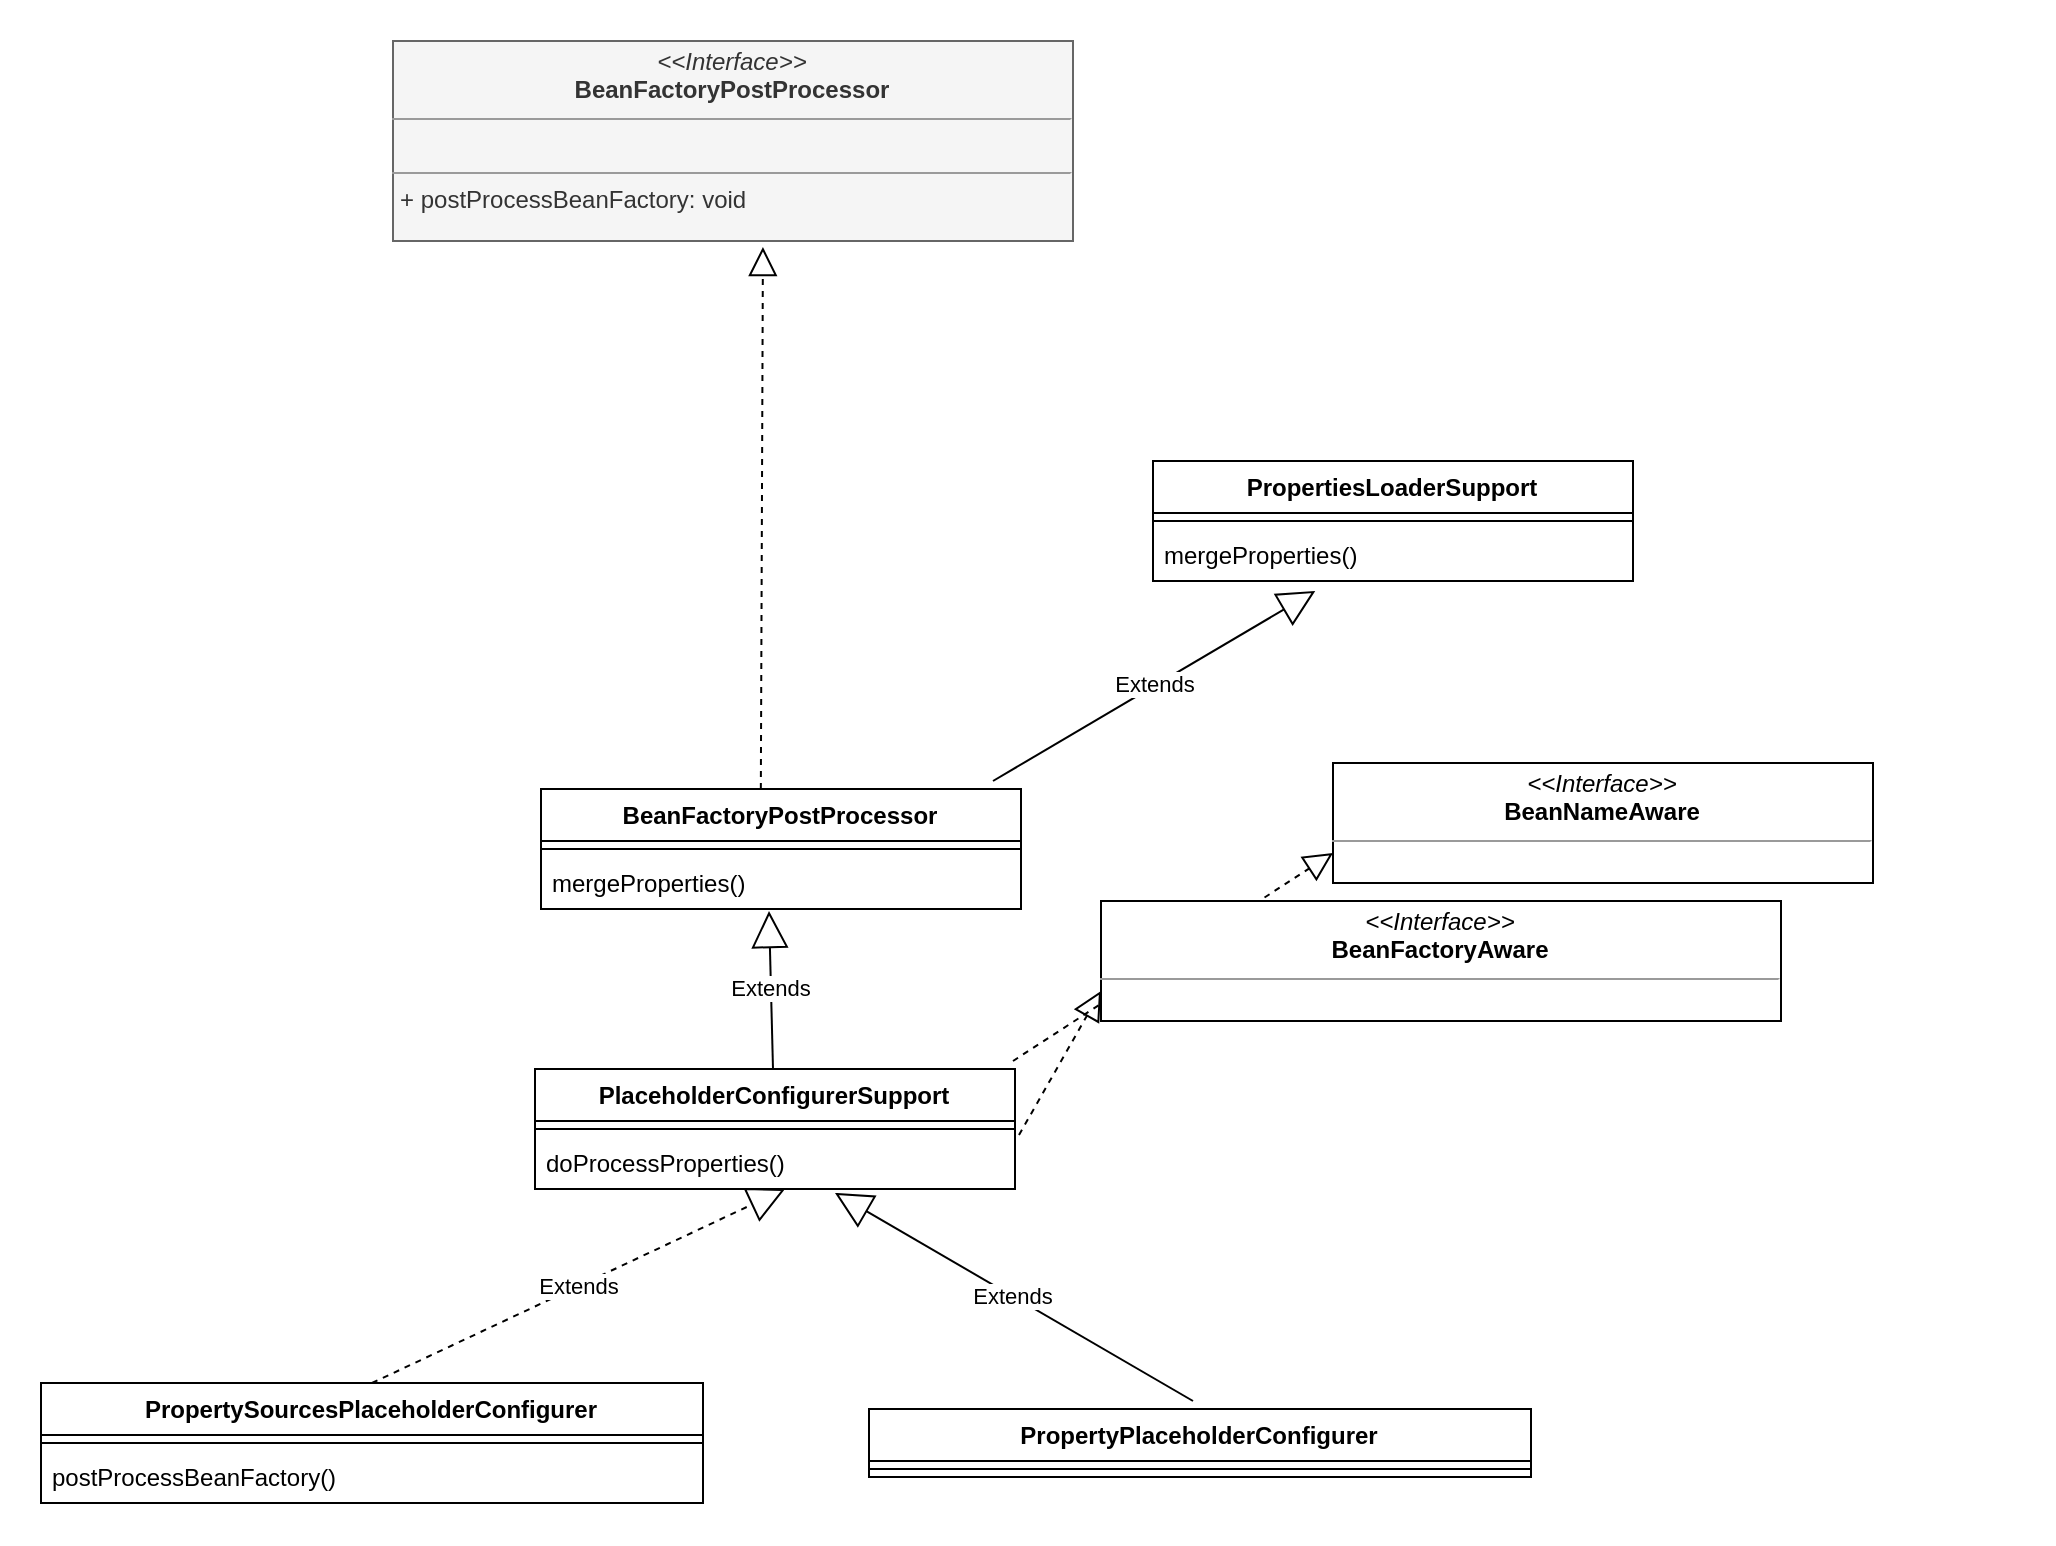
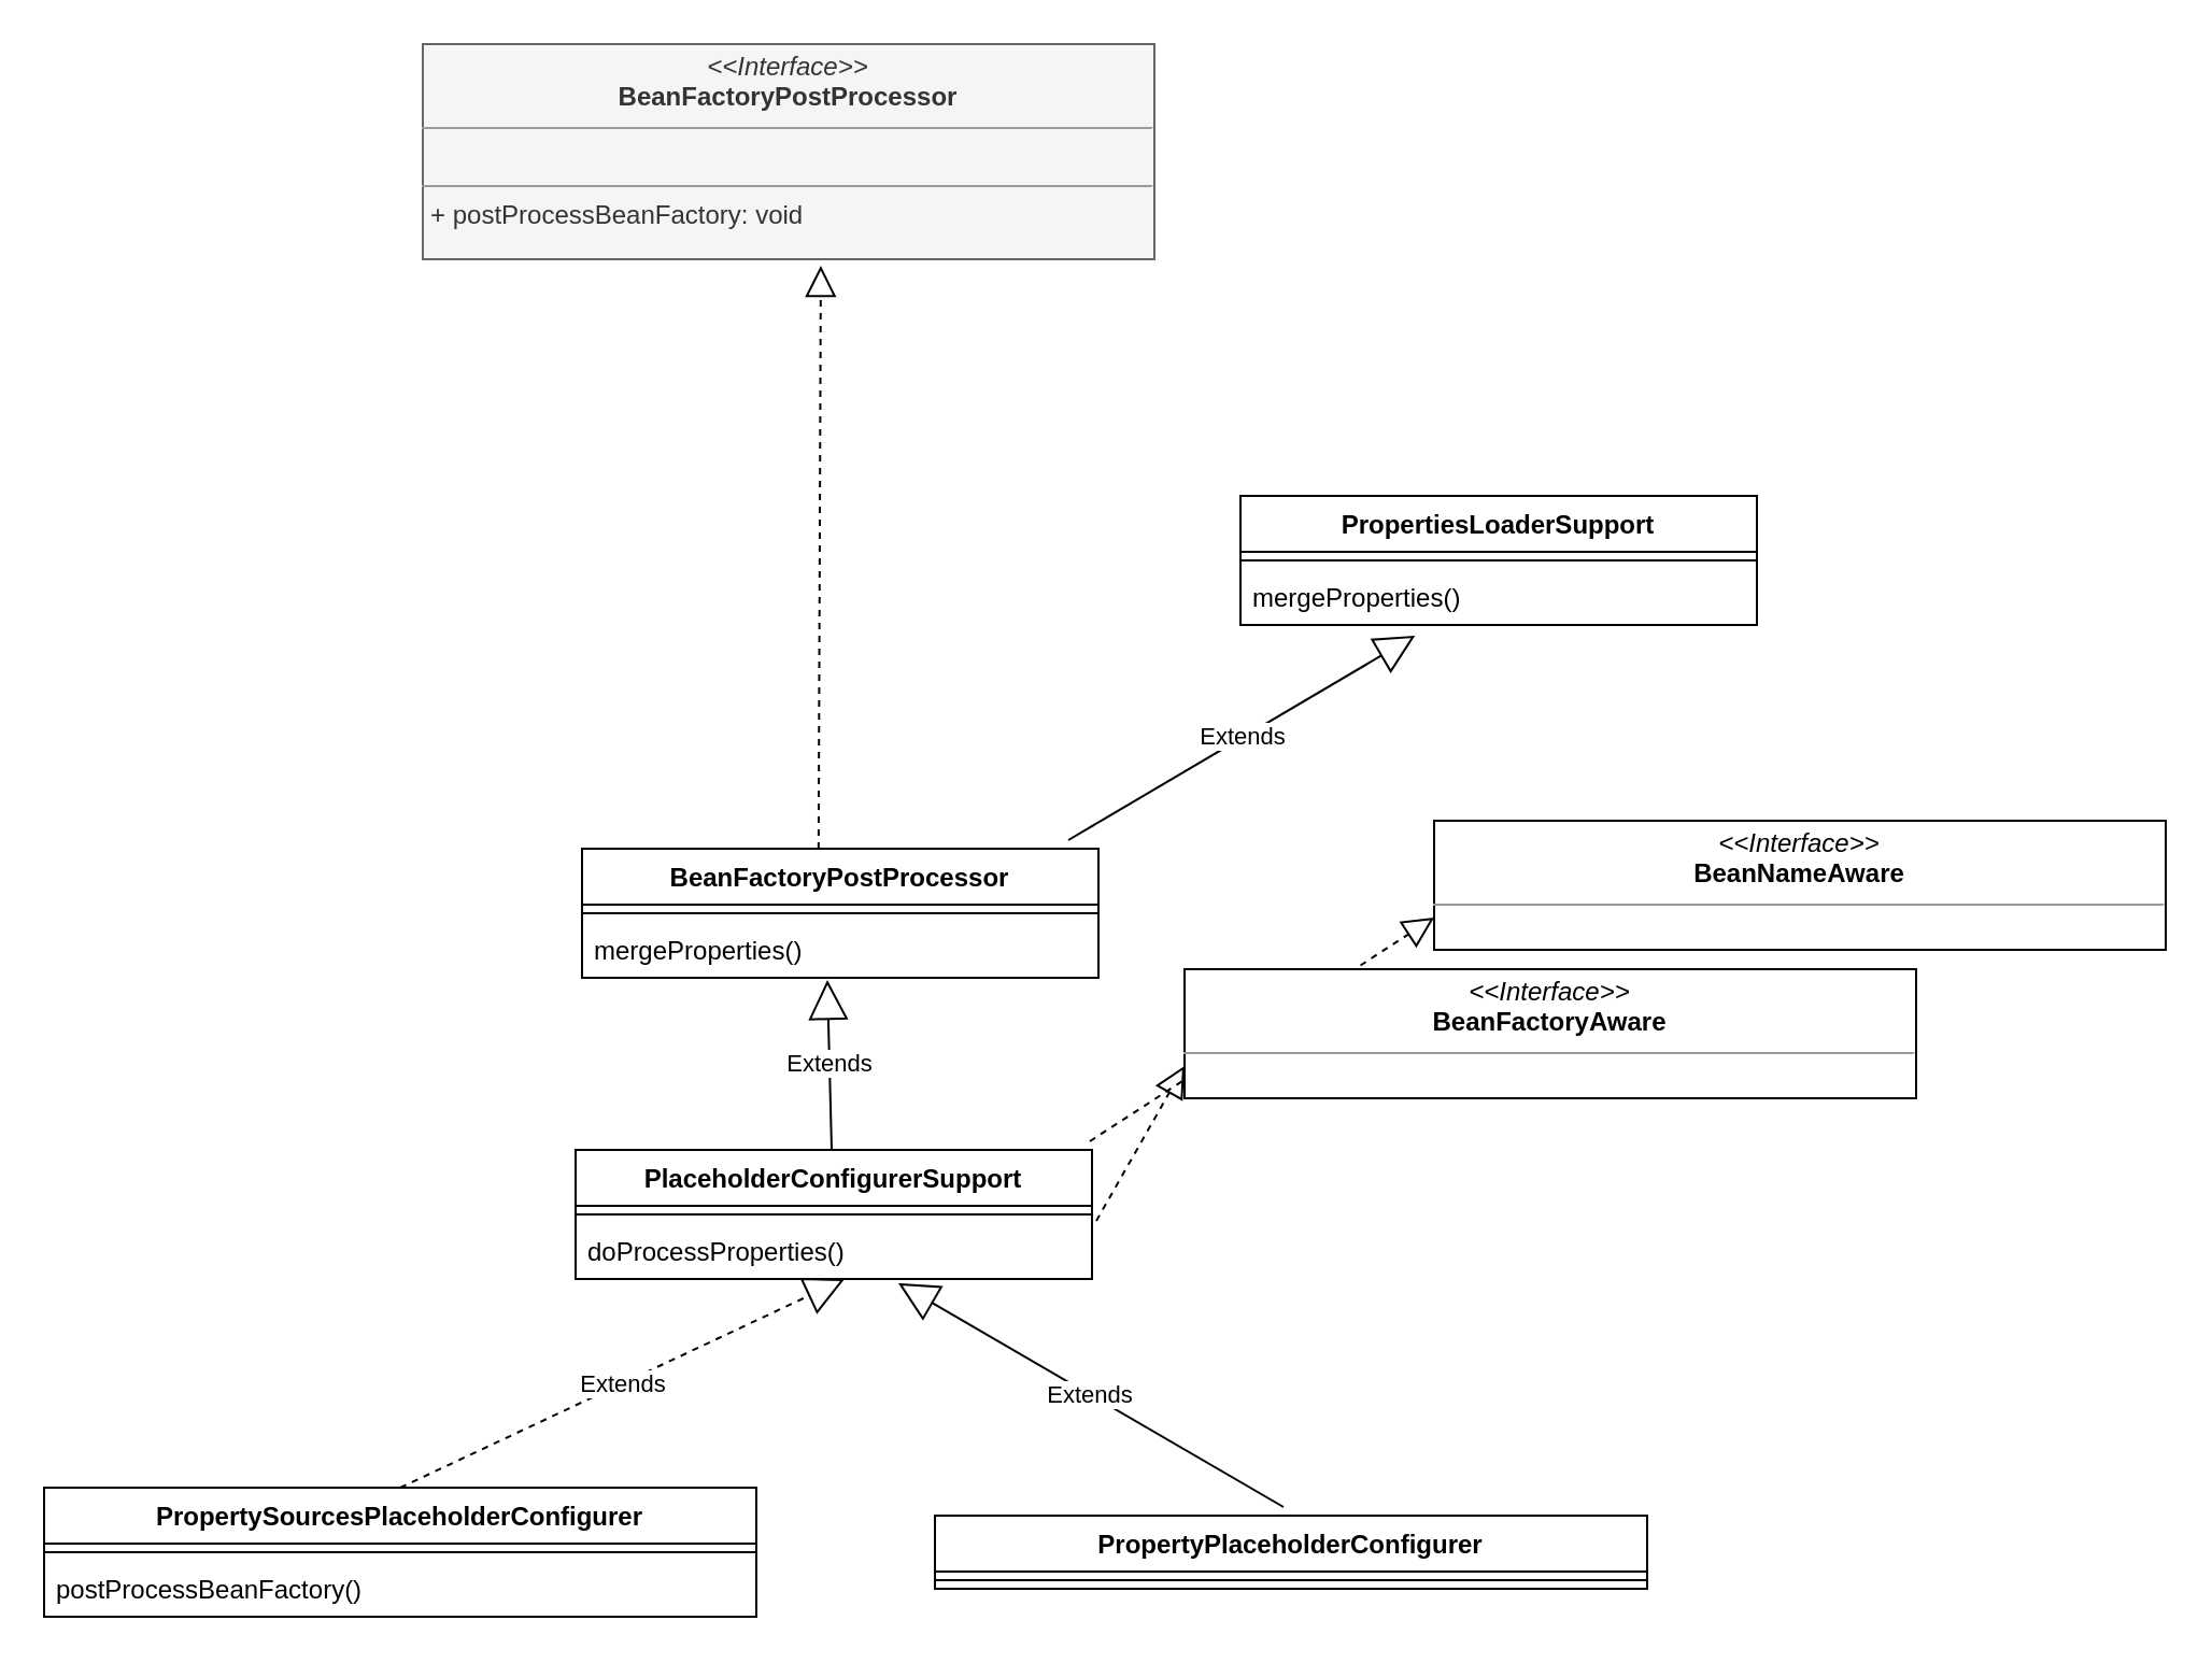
  <mxCell id="0" />
  <mxCell id="1" parent="0" />
  <mxCell id="2" value="PropertiesLoaderSupport" style="swimlane;fontStyle=1;align=center;verticalAlign=top;childLayout=stackLayout;horizontal=1;startSize=26;horizontalStack=0;resizeParent=1;resizeParentMax=0;resizeLast=0;collapsible=1;marginBottom=0;" vertex="1" parent="1"><mxGeometry x="576" y="230" width="240" height="60" as="geometry" /></mxCell>
  <mxCell id="3" value="" style="line;strokeWidth=1;fillColor=none;align=left;verticalAlign=middle;spacingTop=-1;spacingLeft=3;spacingRight=3;rotatable=0;labelPosition=right;points=[];portConstraint=eastwest;" vertex="1" parent="2"><mxGeometry y="26" width="240" height="8" as="geometry" /></mxCell>
  <mxCell id="4" value="mergeProperties()" style="text;strokeColor=none;fillColor=none;align=left;verticalAlign=top;spacingLeft=4;spacingRight=4;overflow=hidden;rotatable=0;points=[[0,0.5],[1,0.5]];portConstraint=eastwest;" vertex="1" parent="2"><mxGeometry y="34" width="240" height="26" as="geometry" /></mxCell>
  <mxCell id="5" value="BeanFactoryPostProcessor" style="swimlane;fontStyle=1;align=center;verticalAlign=top;childLayout=stackLayout;horizontal=1;startSize=26;horizontalStack=0;resizeParent=1;resizeParentMax=0;resizeLast=0;collapsible=1;marginBottom=0;" vertex="1" parent="1"><mxGeometry x="270" y="394" width="240" height="60" as="geometry" /></mxCell>
  <mxCell id="6" value="" style="line;strokeWidth=1;fillColor=none;align=left;verticalAlign=middle;spacingTop=-1;spacingLeft=3;spacingRight=3;rotatable=0;labelPosition=right;points=[];portConstraint=eastwest;" vertex="1" parent="5"><mxGeometry y="26" width="240" height="8" as="geometry" /></mxCell>
  <mxCell id="7" value="mergeProperties()" style="text;strokeColor=none;fillColor=none;align=left;verticalAlign=top;spacingLeft=4;spacingRight=4;overflow=hidden;rotatable=0;points=[[0,0.5],[1,0.5]];portConstraint=eastwest;" vertex="1" parent="5"><mxGeometry y="34" width="240" height="26" as="geometry" /></mxCell>
  <mxCell id="8" value="&lt;p style=&quot;margin: 0px ; margin-top: 4px ; text-align: center&quot;&gt;&lt;i&gt;&amp;lt;&amp;lt;Interface&amp;gt;&amp;gt;&lt;/i&gt;&lt;br&gt;&lt;b&gt;BeanFactoryPostProcessor&lt;/b&gt;&lt;/p&gt;&lt;hr size=&quot;1&quot;&gt;&lt;p style=&quot;margin: 0px ; margin-left: 4px&quot;&gt;&lt;br&gt;&lt;/p&gt;&lt;hr size=&quot;1&quot;&gt;&lt;p style=&quot;margin: 0px ; margin-left: 4px&quot;&gt;+ postProcessBeanFactory: void&lt;br&gt;&lt;/p&gt;" style="verticalAlign=top;align=left;overflow=fill;fontSize=12;fontFamily=Helvetica;html=1;fillColor=#f5f5f5;strokeColor=#666666;fontColor=#333333;" vertex="1" parent="1"><mxGeometry x="196" y="20" width="340" height="100" as="geometry" /></mxCell>
  <mxCell id="9" value="" style="endArrow=block;dashed=1;endFill=0;endSize=12;html=1;entryX=0.544;entryY=1.03;entryDx=0;entryDy=0;entryPerimeter=0;exitX=0.458;exitY=0;exitDx=0;exitDy=0;exitPerimeter=0;" edge="1" parent="1" source="5" target="8"><mxGeometry width="160" relative="1" as="geometry"><mxPoint x="386" y="290" as="sourcePoint" /><mxPoint x="546" y="290" as="targetPoint" /></mxGeometry></mxCell>
  <mxCell id="10" value="Extends" style="endArrow=block;endSize=16;endFill=0;html=1;entryX=0.338;entryY=1.192;entryDx=0;entryDy=0;entryPerimeter=0;" edge="1" parent="1" target="4"><mxGeometry width="160" relative="1" as="geometry"><mxPoint x="496" y="390" as="sourcePoint" /><mxPoint x="646" y="320" as="targetPoint" /></mxGeometry></mxCell>
  <mxCell id="11" value="PlaceholderConfigurerSupport" style="swimlane;fontStyle=1;align=center;verticalAlign=top;childLayout=stackLayout;horizontal=1;startSize=26;horizontalStack=0;resizeParent=1;resizeParentMax=0;resizeLast=0;collapsible=1;marginBottom=0;" vertex="1" parent="1"><mxGeometry x="267" y="534" width="240" height="60" as="geometry" /></mxCell>
  <mxCell id="12" value="" style="line;strokeWidth=1;fillColor=none;align=left;verticalAlign=middle;spacingTop=-1;spacingLeft=3;spacingRight=3;rotatable=0;labelPosition=right;points=[];portConstraint=eastwest;" vertex="1" parent="11"><mxGeometry y="26" width="240" height="8" as="geometry" /></mxCell>
  <mxCell id="13" value="doProcessProperties()" style="text;strokeColor=none;fillColor=none;align=left;verticalAlign=top;spacingLeft=4;spacingRight=4;overflow=hidden;rotatable=0;points=[[0,0.5],[1,0.5]];portConstraint=eastwest;" vertex="1" parent="11"><mxGeometry y="34" width="240" height="26" as="geometry" /></mxCell>
  <mxCell id="14" value="" style="endArrow=block;dashed=1;endFill=0;endSize=12;html=1;entryX=0;entryY=0.75;entryDx=0;entryDy=0;" edge="1" parent="11" target="16"><mxGeometry width="160" relative="1" as="geometry"><mxPoint x="239" y="-4" as="sourcePoint" /><mxPoint x="399" y="-4" as="targetPoint" /></mxGeometry></mxCell>
  <mxCell id="15" value="Extends" style="endArrow=block;endSize=16;endFill=0;html=1;entryX=0.475;entryY=1.038;entryDx=0;entryDy=0;entryPerimeter=0;" edge="1" parent="1" target="7"><mxGeometry width="160" relative="1" as="geometry"><mxPoint x="386" y="534" as="sourcePoint" /><mxPoint x="391" y="456" as="targetPoint" /></mxGeometry></mxCell>
- <mxCell id="16" value="&lt;p style=&quot;margin: 0px ; margin-top: 4px ; text-align: center&quot;&gt;&lt;i&gt;&amp;lt;&amp;lt;Interface&amp;gt;&amp;gt;&lt;/i&gt;&lt;br&gt;&lt;b&gt;BeanNameAware&lt;/b&gt;&lt;/p&gt;&lt;hr size=&quot;1&quot;&gt;&lt;p style=&quot;margin: 0px ; margin-left: 4px&quot;&gt;&lt;br&gt;&lt;/p&gt;&lt;hr size=&quot;1&quot;&gt;&lt;p style=&quot;margin: 0px ; margin-left: 4px&quot;&gt;&lt;br&gt;&lt;/p&gt;" style="verticalAlign=top;align=left;overflow=fill;fontSize=12;fontFamily=Helvetica;html=1;" vertex="1" parent="1"><mxGeometry x="666" y="381" width="270" height="60" as="geometry" /></mxCell>
+ <mxCell id="16" value="&lt;p style=&quot;margin: 0px ; margin-top: 4px ; text-align: center&quot;&gt;&lt;i&gt;&amp;lt;&amp;lt;Interface&amp;gt;&amp;gt;&lt;/i&gt;&lt;br&gt;&lt;b&gt;BeanNameAware&lt;/b&gt;&lt;/p&gt;&lt;hr size=&quot;1&quot;&gt;&lt;p style=&quot;margin: 0px ; margin-left: 4px&quot;&gt;&lt;br&gt;&lt;/p&gt;&lt;hr size=&quot;1&quot;&gt;&lt;p style=&quot;margin: 0px ; margin-left: 4px&quot;&gt;&lt;br&gt;&lt;/p&gt;" style="verticalAlign=top;align=left;overflow=fill;fontSize=12;fontFamily=Helvetica;html=1;" vertex="1" parent="1"><mxGeometry x="666" y="381" width="340" height="60" as="geometry" /></mxCell>
  <mxCell id="17" value="&lt;p style=&quot;margin: 0px ; margin-top: 4px ; text-align: center&quot;&gt;&lt;i&gt;&amp;lt;&amp;lt;Interface&amp;gt;&amp;gt;&lt;/i&gt;&lt;br&gt;&lt;b&gt;BeanFactoryAware&lt;/b&gt;&lt;/p&gt;&lt;hr size=&quot;1&quot;&gt;&lt;p style=&quot;margin: 0px ; margin-left: 4px&quot;&gt;&lt;br&gt;&lt;/p&gt;&lt;hr size=&quot;1&quot;&gt;&lt;p style=&quot;margin: 0px ; margin-left: 4px&quot;&gt;&lt;br&gt;&lt;/p&gt;" style="verticalAlign=top;align=left;overflow=fill;fontSize=12;fontFamily=Helvetica;html=1;" vertex="1" parent="1"><mxGeometry x="550" y="450" width="340" height="60" as="geometry" /></mxCell>
  <mxCell id="18" value="" style="endArrow=block;dashed=1;endFill=0;endSize=12;html=1;entryX=0;entryY=0.75;entryDx=0;entryDy=0;" edge="1" parent="1" target="17"><mxGeometry width="160" relative="1" as="geometry"><mxPoint x="509" y="567" as="sourcePoint" /><mxPoint x="669" y="463" as="targetPoint" /></mxGeometry></mxCell>
  <mxCell id="19" value="PropertySourcesPlaceholderConfigurer" style="swimlane;fontStyle=1;align=center;verticalAlign=top;childLayout=stackLayout;horizontal=1;startSize=26;horizontalStack=0;resizeParent=1;resizeParentMax=0;resizeLast=0;collapsible=1;marginBottom=0;" vertex="1" parent="1"><mxGeometry x="20" y="691" width="331" height="60" as="geometry" /></mxCell>
  <mxCell id="20" value="" style="line;strokeWidth=1;fillColor=none;align=left;verticalAlign=middle;spacingTop=-1;spacingLeft=3;spacingRight=3;rotatable=0;labelPosition=right;points=[];portConstraint=eastwest;" vertex="1" parent="19"><mxGeometry y="26" width="331" height="8" as="geometry" /></mxCell>
  <mxCell id="21" value="postProcessBeanFactory()" style="text;strokeColor=none;fillColor=none;align=left;verticalAlign=top;spacingLeft=4;spacingRight=4;overflow=hidden;rotatable=0;points=[[0,0.5],[1,0.5]];portConstraint=eastwest;" vertex="1" parent="19"><mxGeometry y="34" width="331" height="26" as="geometry" /></mxCell>
  <mxCell id="22" value="Extends" style="endArrow=block;endSize=16;endFill=0;html=1;exitX=0.5;exitY=0;exitDx=0;exitDy=0;entryX=0.521;entryY=1;entryDx=0;entryDy=0;entryPerimeter=0;dashed=1;" edge="1" parent="1" source="19" target="13"><mxGeometry width="160" relative="1" as="geometry"><mxPoint x="246" y="600" as="sourcePoint" /><mxPoint x="406" y="600" as="targetPoint" /></mxGeometry></mxCell>
  <mxCell id="23" value="PropertyPlaceholderConfigurer" style="swimlane;fontStyle=1;align=center;verticalAlign=top;childLayout=stackLayout;horizontal=1;startSize=26;horizontalStack=0;resizeParent=1;resizeParentMax=0;resizeLast=0;collapsible=1;marginBottom=0;" vertex="1" parent="1"><mxGeometry x="434" y="704" width="331" height="34" as="geometry" /></mxCell>
  <mxCell id="24" value="" style="line;strokeWidth=1;fillColor=none;align=left;verticalAlign=middle;spacingTop=-1;spacingLeft=3;spacingRight=3;rotatable=0;labelPosition=right;points=[];portConstraint=eastwest;" vertex="1" parent="23"><mxGeometry y="26" width="331" height="8" as="geometry" /></mxCell>
  <mxCell id="25" value="Extends" style="endArrow=block;endSize=16;endFill=0;html=1;entryX=0.625;entryY=1.077;entryDx=0;entryDy=0;entryPerimeter=0;" edge="1" parent="1" target="13"><mxGeometry width="160" relative="1" as="geometry"><mxPoint x="596" y="700" as="sourcePoint" /><mxPoint x="426" y="600" as="targetPoint" /></mxGeometry></mxCell>
